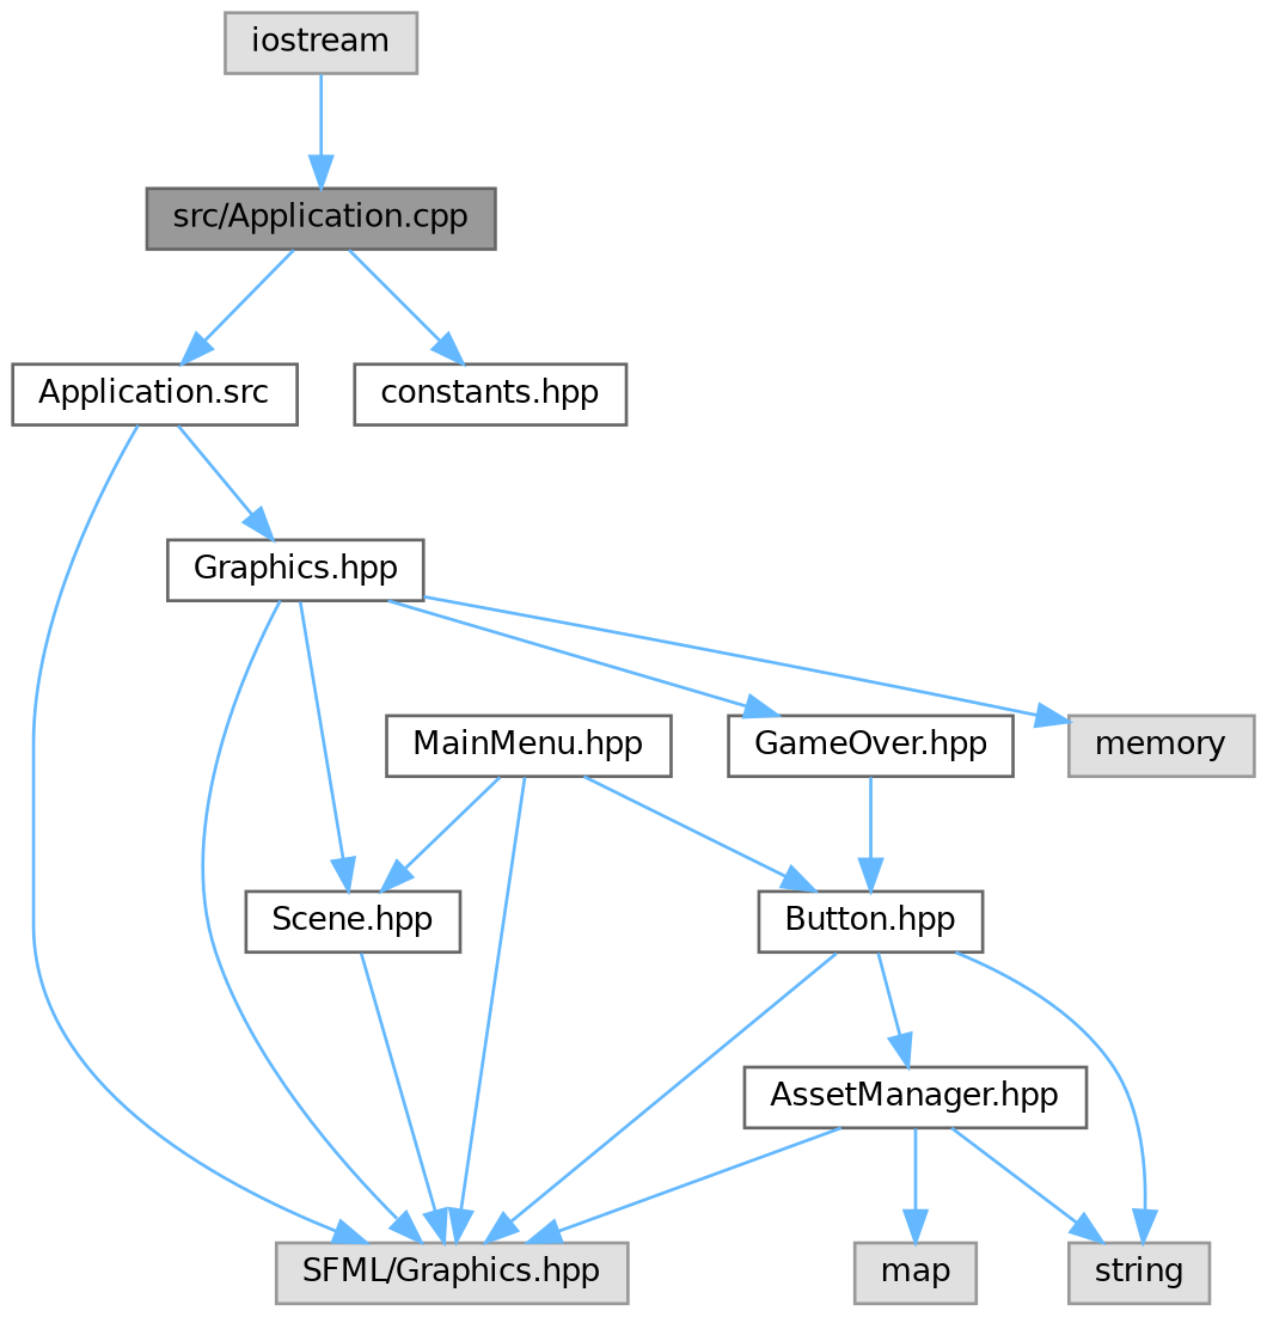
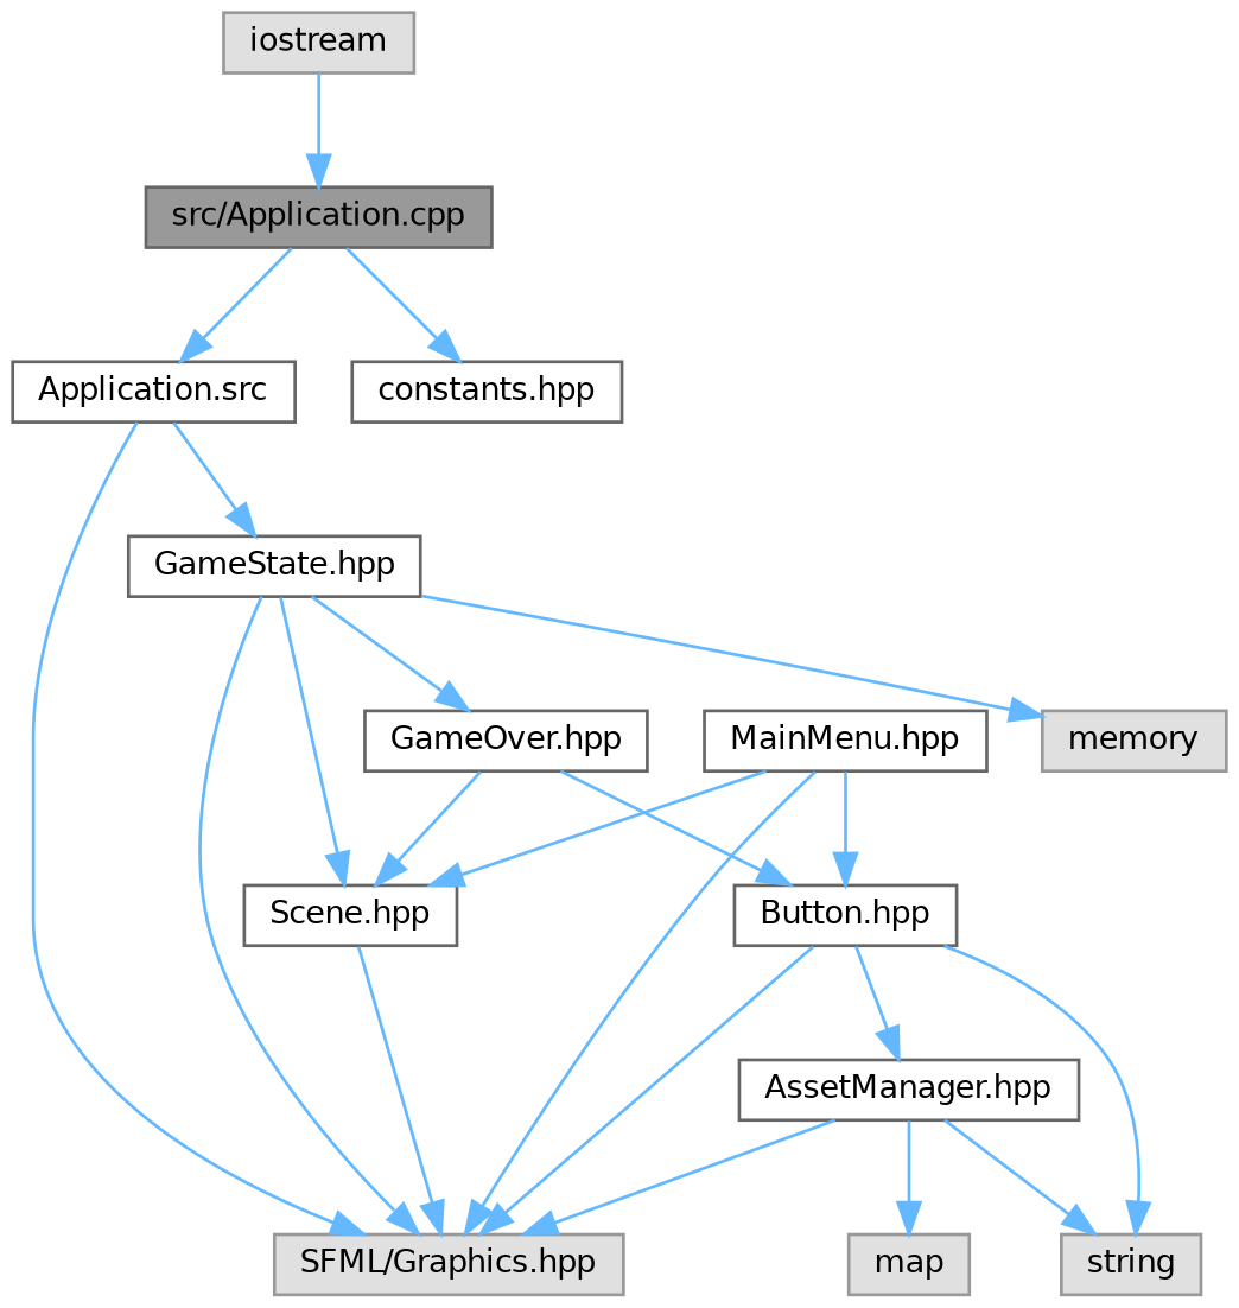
  digraph {
    node [color=grey40 fillcolor=white fontname=Helvetica fontsize=10 shape=box style=filled]
    edge [color=steelblue1 fontname=Helvetica fontsize=10 labelfontname=Helvetica labelfontsize=10 style=solid]
    n1 [color=gray40 fillcolor=grey60 fontcolor=black height=0.2 label="src/Application.cpp" width=0.4]
    n2 [height=0.2 label="Application.src" width=0.4]
    n3 [height=0.2 label="constants.hpp" width=0.4]
    n4 [color=grey60 fillcolor="#E0E0E0" height=0.2 label=iostream width=0.4]
    n5 [color=grey60 fillcolor="#E0E0E0" height=0.2 label="SFML/Graphics.hpp" width=0.4]
-   n6 [height=0.2 label="Graphics.hpp" width=0.4]
+   n6 [height=0.2 label="GameState.hpp" width=0.4]
    n7 [color=grey60 fillcolor="#E0E0E0" height=0.2 label=memory width=0.4]
    n8 [height=0.2 label="Scene.hpp" width=0.4]
    n9 [height=0.2 label="GameOver.hpp" width=0.4]
    n10 [height=0.2 label="MainMenu.hpp" width=0.4]
    n11 [height=0.2 label="Button.hpp" width=0.4]
    n12 [color=grey60 fillcolor="#E0E0E0" height=0.2 label=string width=0.4]
    n13 [height=0.2 label="AssetManager.hpp" width=0.4]
    n14 [color=grey60 fillcolor="#E0E0E0" height=0.2 label=map width=0.4]
    n1 -> n2
    n1 -> n3
    n2 -> n5
    n2 -> n6
    n4 -> n1
    n6 -> n5
    n6 -> n7
    n6 -> n8
    n6 -> n9
    n8 -> n5
+   n9 -> n8
    n9 -> n11
    n10 -> n5
    n10 -> n8
    n10 -> n11
    n11 -> n5
    n11 -> n12
    n11 -> n13
    n13 -> n5
    n13 -> n12
    n13 -> n14
  }
